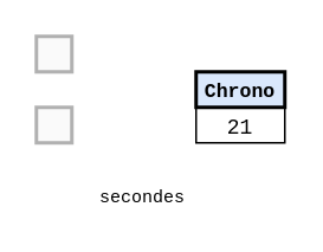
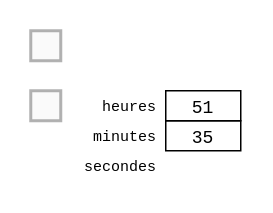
  <mxCell id="0" />
  <mxCell id="1" parent="0" />
  <mxCell id="2" value="" style="group" parent="1" vertex="1" connectable="0"><mxGeometry x="50" y="40" width="110" height="80" as="geometry" /></mxCell>
- <mxCell id="3" value="Chrono" style="text;spacingLeft=4;spacingRight=4;overflow=hidden;rotatable=0;points=[[0,0.5],[1,0.5]];portConstraint=eastwest;fontSize=11;align=center;fontFamily=Courier New;fontStyle=1;strokeColor=#000000;verticalAlign=middle;fillColor=#dae8fc;strokeWidth=2;" parent="2" vertex="1"><mxGeometry x="60" width="50" height="20" as="geometry" /></mxCell>
- <mxCell id="4" value="21" style="text;spacingLeft=4;spacingRight=4;overflow=hidden;rotatable=0;points=[[0,0.5],[1,0.5]];portConstraint=eastwest;fontSize=12;align=center;fontFamily=Courier New;fontStyle=0;strokeColor=#000000;verticalAlign=middle;" parent="2" vertex="1"><mxGeometry x="60" y="20" width="50" height="20" as="geometry" /></mxCell>
+ <mxCell id="4" value="51" style="text;spacingLeft=4;spacingRight=4;overflow=hidden;rotatable=0;points=[[0,0.5],[1,0.5]];portConstraint=eastwest;fontSize=12;align=center;fontFamily=Courier New;fontStyle=0;strokeColor=#000000;verticalAlign=middle;" parent="2" vertex="1"><mxGeometry x="60" y="20" width="50" height="20" as="geometry" /></mxCell>
+ <mxCell id="5" value="35" style="text;spacingLeft=4;spacingRight=4;overflow=hidden;rotatable=0;points=[[0,0.5],[1,0.5]];portConstraint=eastwest;fontSize=12;align=center;fontFamily=Courier New;fontStyle=0;strokeColor=#000000;verticalAlign=middle;" parent="2" vertex="1"><mxGeometry x="60" y="40" width="50" height="20" as="geometry" /></mxCell>
+ <mxCell id="6" value="heures" style="text;spacingLeft=4;spacingRight=4;overflow=hidden;rotatable=0;points=[[0,0.5],[1,0.5]];portConstraint=eastwest;fontSize=10;align=right;fontFamily=Courier New;fontStyle=0;verticalAlign=middle;" parent="2" vertex="1"><mxGeometry y="20" width="60" height="20" as="geometry" /></mxCell>
+ <mxCell id="7" value="minutes" style="text;spacingLeft=4;spacingRight=4;overflow=hidden;rotatable=0;points=[[0,0.5],[1,0.5]];portConstraint=eastwest;fontSize=10;align=right;fontFamily=Courier New;fontStyle=0;verticalAlign=middle;" parent="2" vertex="1"><mxGeometry y="40" width="60" height="20" as="geometry" /></mxCell>
  <mxCell id="8" value="secondes" style="text;spacingLeft=4;spacingRight=4;overflow=hidden;rotatable=0;points=[[0,0.5],[1,0.5]];portConstraint=eastwest;fontSize=10;align=right;fontFamily=Courier New;fontStyle=0;verticalAlign=middle;" parent="2" vertex="1"><mxGeometry y="60" width="60" height="20" as="geometry" /></mxCell>
  <mxCell id="9" value="" style="group" parent="1" vertex="1" connectable="0"><mxGeometry x="20" y="20" width="20" height="60" as="geometry" /></mxCell>
  <mxCell id="10" value="" style="text;spacingLeft=4;spacingRight=4;overflow=hidden;rotatable=0;points=[[0,0.5],[1,0.5]];portConstraint=eastwest;fontSize=12;fontFamily=Courier New;align=right;verticalAlign=middle;labelPosition=left;verticalLabelPosition=middle;strokeWidth=2;fillColor=#f5f5f5;strokeColor=#666666;fontColor=#333333;opacity=50;" parent="9" vertex="1"><mxGeometry width="20" height="20" as="geometry" /></mxCell>
  <mxCell id="11" value="" style="text;spacingLeft=4;spacingRight=4;overflow=hidden;rotatable=0;points=[[0,0.5],[1,0.5]];portConstraint=eastwest;fontSize=12;fontFamily=Courier New;align=right;verticalAlign=middle;labelPosition=left;verticalLabelPosition=middle;strokeWidth=2;fillColor=#f5f5f5;strokeColor=#666666;fontColor=#333333;opacity=50;" parent="9" vertex="1"><mxGeometry y="40" width="20" height="20" as="geometry" /></mxCell>
